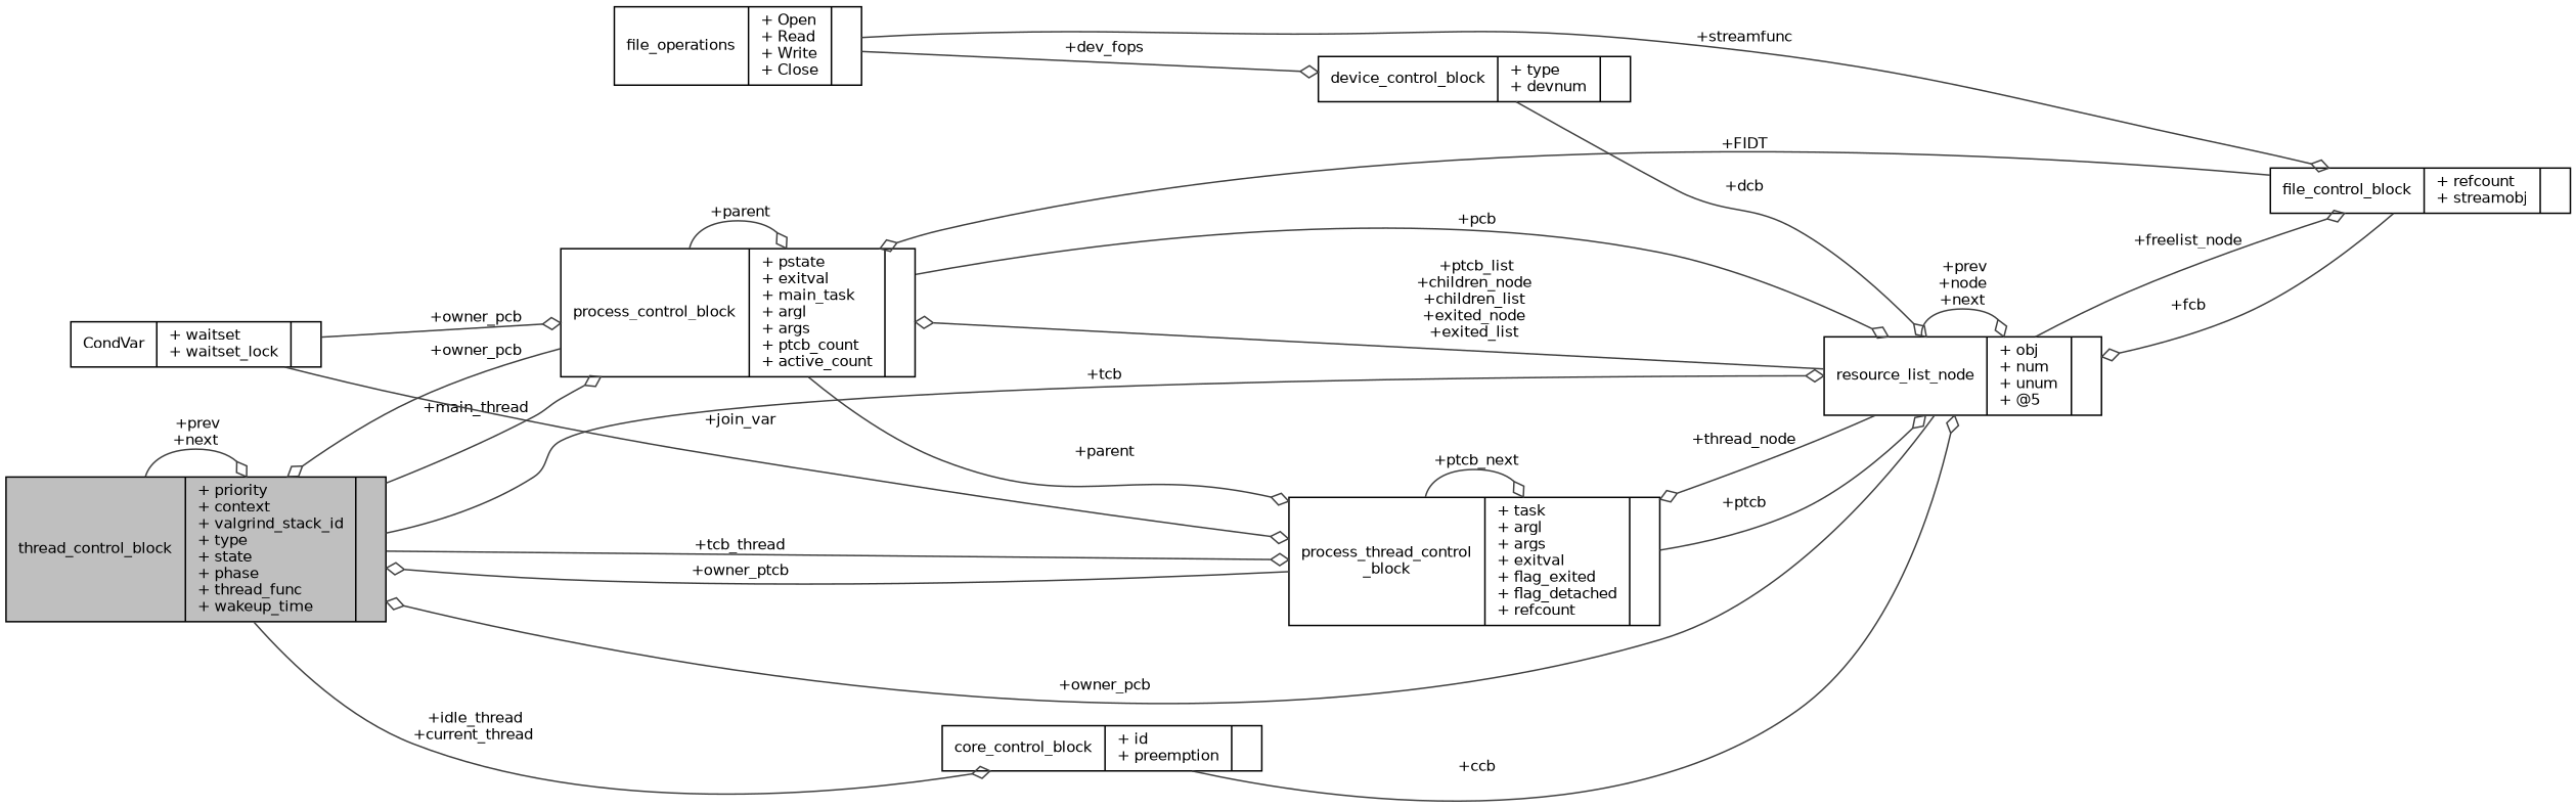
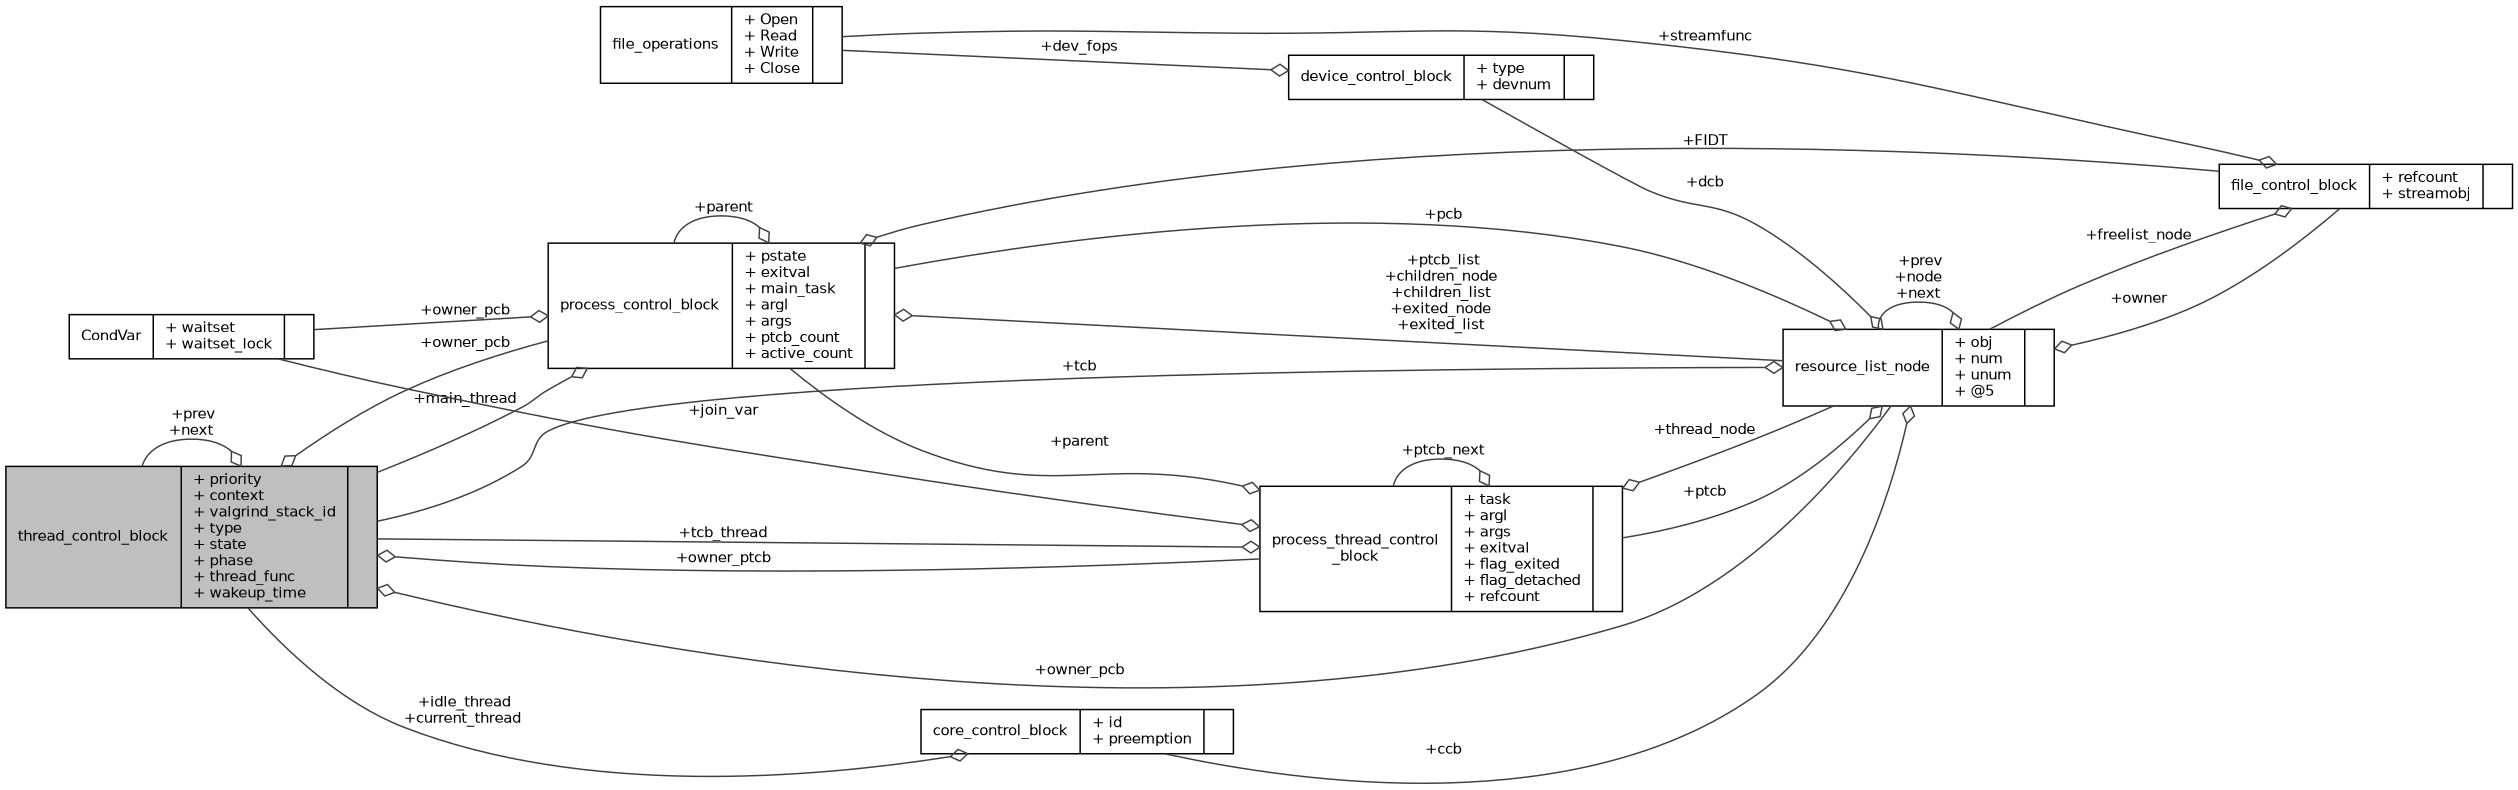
  digraph {
    rankdir=LR
    node [color=black fillcolor=white fontname=Helvetica fontsize=10 shape=record style=filled]
    edge [arrowhead=odiamond color=grey25 fontname=Helvetica fontsize=10 labelfontname=Helvetica labelfontsize=10 style=solid]
    n1 [fillcolor=grey75 fontcolor=black height=0.2 label="{thread_control_block\n|+ priority\l+ context\l+ valgrind_stack_id\l+ type\l+ state\l+ phase\l+ thread_func\l+ wakeup_time\l|}" width=0.4]
    n2 [height=0.2 label="{process_control_block\n|+ pstate\l+ exitval\l+ main_task\l+ argl\l+ args\l+ ptcb_count\l+ active_count\l|}" width=0.4]
    n3 [height=0.2 label="{resource_list_node\n|+ obj\l+ num\l+ unum\l+ @5\l|}" width=0.4]
    n4 [height=0.2 label="{core_control_block\n|+ id\l+ preemption\l|}" width=0.4]
    n5 [height=0.2 label="{process_thread_control\l_block\n|+ task\l+ argl\l+ args\l+ exitval\l+ flag_exited\l+ flag_detached\l+ refcount\l|}" width=0.4]
    n6 [height=0.2 label="{file_control_block\n|+ refcount\l+ streamobj\l|}" width=0.4]
    n7 [height=0.2 label="{CondVar\n|+ waitset\l+ waitset_lock\l|}" width=0.4]
    n8 [height=0.2 label="{device_control_block\n|+ type\l+ devnum\l|}" width=0.4]
    n9 [height=0.2 label="{file_operations\n|+ Open\l+ Read\l+ Write\l+ Close\l|}" width=0.4]
    n1 -> n1 [label=" +prev\n+next"]
    n1 -> n2 [label=" +main_thread"]
    n1 -> n3 [label=" +tcb"]
    n1 -> n4 [label=" +idle_thread\n+current_thread"]
    n1 -> n5 [label=" +tcb_thread"]
    n2 -> n1 [label=" +owner_pcb"]
    n2 -> n2 [label=" +parent"]
    n2 -> n3 [label=" +pcb"]
    n2 -> n5 [label=" +parent"]
    n3 -> n1 [label=" +owner_pcb"]
    n3 -> n2 [label=" +ptcb_list\n+children_node\n+children_list\n+exited_node\n+exited_list"]
    n3 -> n3 [label=" +prev\n+node\n+next"]
    n3 -> n5 [label=" +thread_node"]
    n3 -> n6 [label=" +freelist_node"]
    n4 -> n3 [label=" +ccb"]
    n5 -> n1 [label=" +owner_ptcb"]
    n5 -> n3 [label=" +ptcb"]
    n5 -> n5 [label=" +ptcb_next"]
    n6 -> n2 [label=" +FIDT"]
-   n6 -> n3 [label=" +fcb"]
+   n6 -> n3 [label=" +owner"]
    n7 -> n2 [label=" +owner_pcb"]
    n7 -> n5 [label=" +join_var"]
    n8 -> n3 [label=" +dcb"]
    n9 -> n6 [label=" +streamfunc"]
    n9 -> n8 [label=" +dev_fops"]
  }
